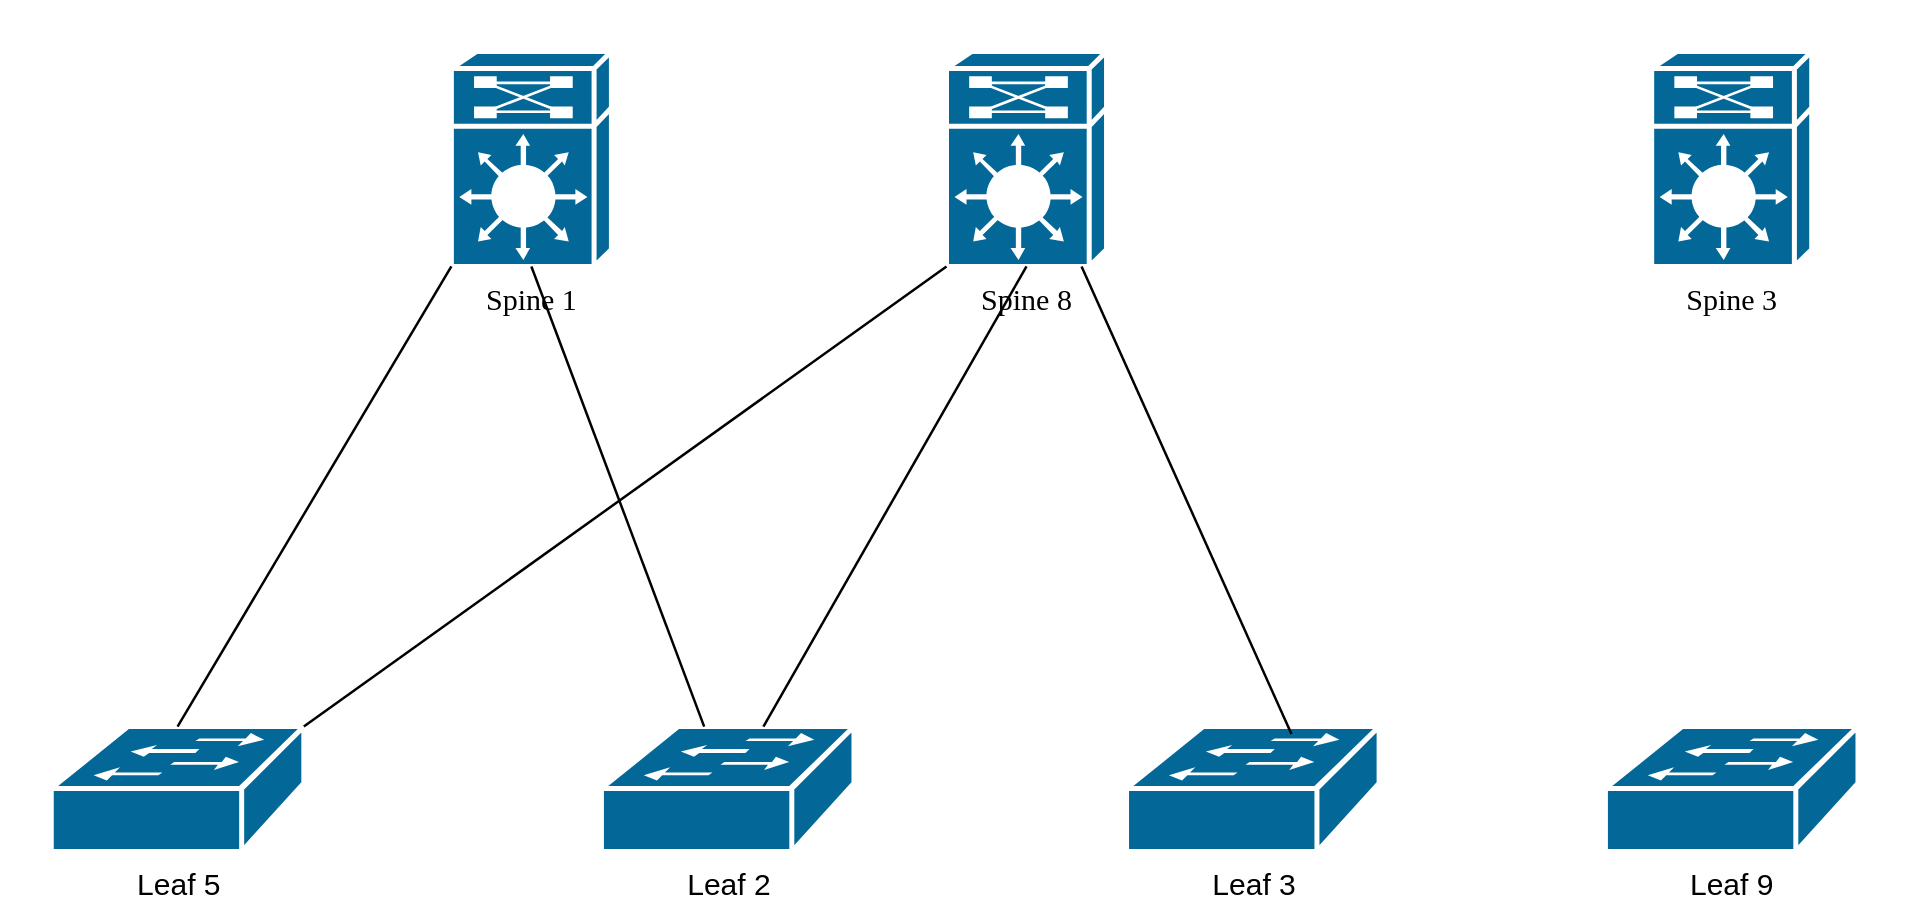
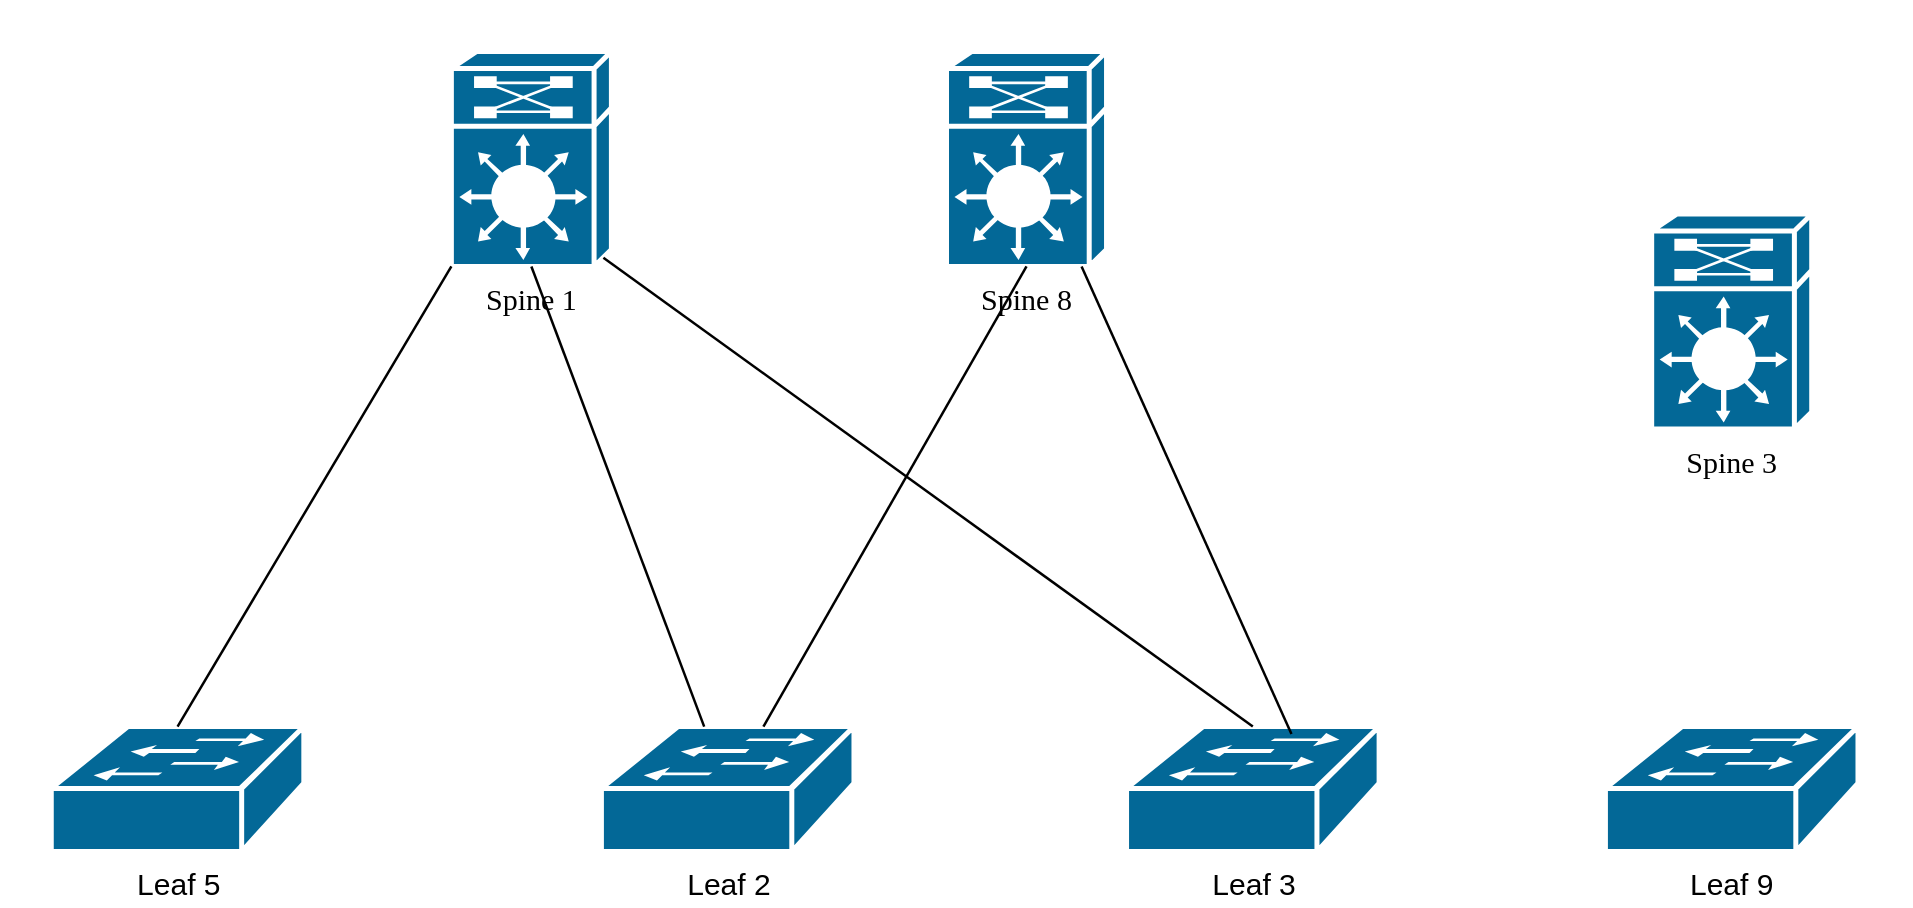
  <mxCell id="0" />
  <mxCell id="1" parent="0" />
  <mxCell id="2" value="Spine 1" style="shape=mxgraph.cisco.misc.route_switch_processor;html=1;dashed=0;fillColor=#036897;strokeColor=#ffffff;strokeWidth=2;verticalLabelPosition=bottom;verticalAlign=top;rounded=0;shadow=0;comic=0;fontFamily=Verdana;fontSize=12;" parent="1" vertex="1"><mxGeometry x="180" y="20" width="64" height="86" as="geometry" /></mxCell>
  <mxCell id="3" value="Spine 8" style="shape=mxgraph.cisco.misc.route_switch_processor;html=1;dashed=0;fillColor=#036897;strokeColor=#ffffff;strokeWidth=2;verticalLabelPosition=bottom;verticalAlign=top;rounded=0;shadow=0;comic=0;fontFamily=Verdana;fontSize=12;" parent="1" vertex="1"><mxGeometry x="378" y="20" width="64" height="86" as="geometry" /></mxCell>
- <mxCell id="4" value="Spine 3" style="shape=mxgraph.cisco.misc.route_switch_processor;html=1;dashed=0;fillColor=#036897;strokeColor=#ffffff;strokeWidth=2;verticalLabelPosition=bottom;verticalAlign=top;rounded=0;shadow=0;comic=0;fontFamily=Verdana;fontSize=12;" parent="1" vertex="1"><mxGeometry x="660" y="20" width="64" height="86" as="geometry" /></mxCell>
+ <mxCell id="4" value="Spine 3" style="shape=mxgraph.cisco.misc.route_switch_processor;html=1;dashed=0;fillColor=#036897;strokeColor=#ffffff;strokeWidth=2;verticalLabelPosition=bottom;verticalAlign=top;rounded=0;shadow=0;comic=0;fontFamily=Verdana;fontSize=12;" parent="1" vertex="1"><mxGeometry x="660" y="85" width="64" height="86" as="geometry" /></mxCell>
  <mxCell id="5" value="Leaf 5" style="shape=mxgraph.cisco.switches.workgroup_switch;sketch=0;html=1;pointerEvents=1;dashed=0;fillColor=#036897;strokeColor=#ffffff;strokeWidth=2;verticalLabelPosition=bottom;verticalAlign=top;align=center;outlineConnect=0;" parent="1" vertex="1"><mxGeometry x="20" y="290" width="101" height="50" as="geometry" /></mxCell>
  <mxCell id="6" value="Leaf 2" style="shape=mxgraph.cisco.switches.workgroup_switch;sketch=0;html=1;pointerEvents=1;dashed=0;fillColor=#036897;strokeColor=#ffffff;strokeWidth=2;verticalLabelPosition=bottom;verticalAlign=top;align=center;outlineConnect=0;" parent="1" vertex="1"><mxGeometry x="240" y="290" width="101" height="50" as="geometry" /></mxCell>
  <mxCell id="7" value="Leaf 3" style="shape=mxgraph.cisco.switches.workgroup_switch;sketch=0;html=1;pointerEvents=1;dashed=0;fillColor=#036897;strokeColor=#ffffff;strokeWidth=2;verticalLabelPosition=bottom;verticalAlign=top;align=center;outlineConnect=0;" parent="1" vertex="1"><mxGeometry x="450" y="290" width="101" height="50" as="geometry" /></mxCell>
  <mxCell id="8" value="Leaf 9" style="shape=mxgraph.cisco.switches.workgroup_switch;sketch=0;html=1;pointerEvents=1;dashed=0;fillColor=#036897;strokeColor=#ffffff;strokeWidth=2;verticalLabelPosition=bottom;verticalAlign=top;align=center;outlineConnect=0;" parent="1" vertex="1"><mxGeometry x="641.5" y="290" width="101" height="50" as="geometry" /></mxCell>
  <mxCell id="9" value="" style="endArrow=none;html=1;rounded=0;entryX=0;entryY=1;entryDx=0;entryDy=0;entryPerimeter=0;exitX=0.5;exitY=0;exitDx=0;exitDy=0;exitPerimeter=0;" parent="1" source="5" target="2" edge="1"><mxGeometry width="50" height="50" relative="1" as="geometry"><mxPoint x="400" y="290" as="sourcePoint" /><mxPoint x="450" y="240" as="targetPoint" /></mxGeometry></mxCell>
  <mxCell id="10" value="" style="endArrow=none;html=1;rounded=0;entryX=0.5;entryY=1;entryDx=0;entryDy=0;entryPerimeter=0;" parent="1" source="6" target="3" edge="1"><mxGeometry width="50" height="50" relative="1" as="geometry"><mxPoint x="160" y="280" as="sourcePoint" /><mxPoint x="190" y="116" as="targetPoint" /></mxGeometry></mxCell>
  <mxCell id="11" value="" style="endArrow=none;html=1;rounded=0;entryX=0.5;entryY=1;entryDx=0;entryDy=0;entryPerimeter=0;" parent="1" source="6" target="2" edge="1"><mxGeometry width="50" height="50" relative="1" as="geometry"><mxPoint x="90.5" y="310" as="sourcePoint" /><mxPoint x="200" y="126" as="targetPoint" /></mxGeometry></mxCell>
+ <mxCell id="12" value="" style="endArrow=none;html=1;rounded=0;entryX=0.95;entryY=0.96;entryDx=0;entryDy=0;entryPerimeter=0;exitX=0.5;exitY=0;exitDx=0;exitDy=0;exitPerimeter=0;" parent="1" source="7" target="2" edge="1"><mxGeometry width="50" height="50" relative="1" as="geometry"><mxPoint x="100.5" y="320" as="sourcePoint" /><mxPoint x="210" y="136" as="targetPoint" /></mxGeometry></mxCell>
  <mxCell id="13" value="" style="endArrow=none;html=1;rounded=0;entryX=0.844;entryY=1;entryDx=0;entryDy=0;entryPerimeter=0;exitX=0.653;exitY=0.06;exitDx=0;exitDy=0;exitPerimeter=0;" parent="1" source="7" target="3" edge="1"><mxGeometry width="50" height="50" relative="1" as="geometry"><mxPoint x="110.5" y="330" as="sourcePoint" /><mxPoint x="220" y="146" as="targetPoint" /></mxGeometry></mxCell>
- <mxCell id="14" value="" style="endArrow=none;html=1;rounded=0;entryX=0;entryY=1;entryDx=0;entryDy=0;entryPerimeter=0;exitX=1;exitY=0;exitDx=0;exitDy=0;exitPerimeter=0;" parent="1" source="5" target="3" edge="1"><mxGeometry width="50" height="50" relative="1" as="geometry"><mxPoint x="120.5" y="340" as="sourcePoint" /><mxPoint x="230" y="156" as="targetPoint" /></mxGeometry></mxCell>
